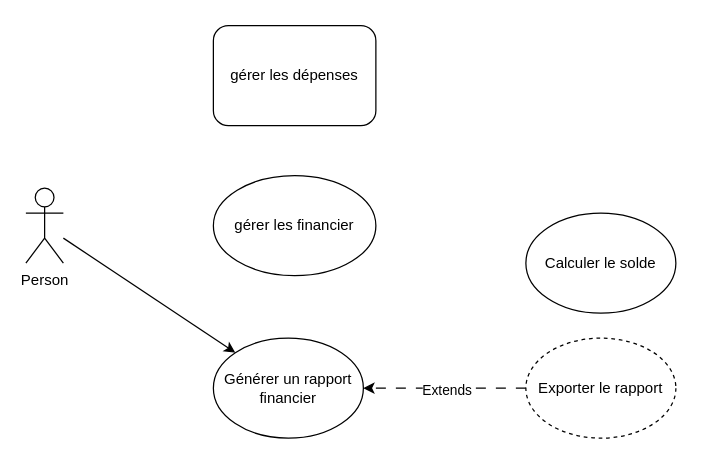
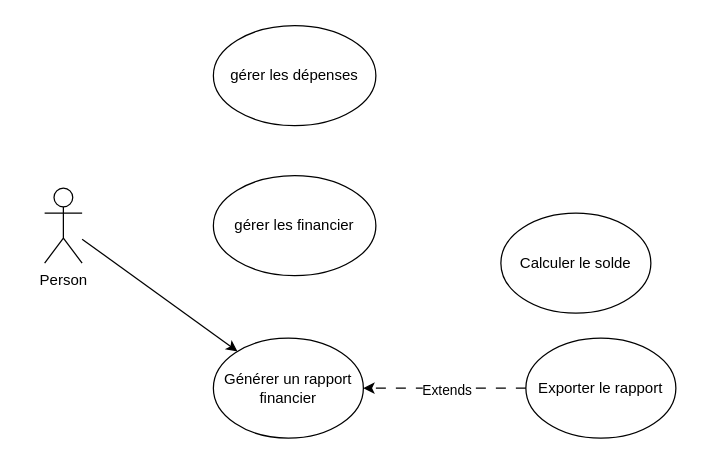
  <mxCell id="0" />
  <mxCell id="1" parent="0" />
  <mxCell id="2" style="rounded=0;orthogonalLoop=1;jettySize=auto;html=1;" edge="1" parent="1" source="3" target="7"><mxGeometry relative="1" as="geometry" /></mxCell>
- <mxCell id="3" value="Person" style="shape=umlActor;verticalLabelPosition=bottom;verticalAlign=top;html=1;outlineConnect=0;" vertex="1" parent="1"><mxGeometry x="20" y="150" width="30" height="60" as="geometry" /></mxCell>
- <mxCell id="4" value="gérer les dépenses" style="whiteSpace=wrap;html=1;rounded=1;" vertex="1" parent="1"><mxGeometry x="170" y="20" width="130" height="80" as="geometry" /></mxCell>
+ <mxCell id="3" value="Person" style="shape=umlActor;verticalLabelPosition=bottom;verticalAlign=top;html=1;outlineConnect=0;" vertex="1" parent="1"><mxGeometry x="35" y="150" width="30" height="60" as="geometry" /></mxCell>
+ <mxCell id="4" value="gérer les dépenses" style="ellipse;whiteSpace=wrap;html=1;" vertex="1" parent="1"><mxGeometry x="170" y="20" width="130" height="80" as="geometry" /></mxCell>
  <mxCell id="5" value="&lt;p data-end=&quot;1184&quot; data-start=&quot;1160&quot;&gt;&lt;span data-end=&quot;1184&quot; data-start=&quot;1160&quot;&gt;gérer les financier&lt;/span&gt;&lt;/p&gt;" style="ellipse;whiteSpace=wrap;html=1;" vertex="1" parent="1"><mxGeometry x="170" y="140" width="130" height="80" as="geometry" /></mxCell>
- <mxCell id="6" value="Calculer le solde" style="ellipse;whiteSpace=wrap;html=1;" vertex="1" parent="1"><mxGeometry x="420" y="170" width="120" height="80" as="geometry" /></mxCell>
+ <mxCell id="6" value="Calculer le solde" style="ellipse;whiteSpace=wrap;html=1;" vertex="1" parent="1"><mxGeometry x="400" y="170" width="120" height="80" as="geometry" /></mxCell>
  <mxCell id="7" value="Générer un rapport financier" style="ellipse;whiteSpace=wrap;html=1;" vertex="1" parent="1"><mxGeometry x="170" y="270" width="120" height="80" as="geometry" /></mxCell>
- <mxCell id="8" value="Exporter le rapport" style="ellipse;whiteSpace=wrap;html=1;dashed=1;" vertex="1" parent="1"><mxGeometry x="420" y="270" width="120" height="80" as="geometry" /></mxCell>
+ <mxCell id="8" value="Exporter le rapport" style="ellipse;whiteSpace=wrap;html=1;" vertex="1" parent="1"><mxGeometry x="420" y="270" width="120" height="80" as="geometry" /></mxCell>
  <mxCell id="9" style="edgeStyle=orthogonalEdgeStyle;rounded=0;orthogonalLoop=1;jettySize=auto;html=1;dashed=1;dashPattern=8 8;strokeColor=default;exitX=0;exitY=0.5;exitDx=0;exitDy=0;" edge="1" parent="1" source="8"><mxGeometry relative="1" as="geometry"><mxPoint x="350" y="310" as="sourcePoint" /><mxPoint x="290" y="310" as="targetPoint" /><Array as="points" /></mxGeometry></mxCell>
  <mxCell id="10" value="Extends" style="edgeLabel;html=1;align=center;verticalAlign=middle;resizable=0;points=[];" vertex="1" connectable="0" parent="9"><mxGeometry x="-0.023" y="1" relative="1" as="geometry"><mxPoint as="offset" /></mxGeometry></mxCell>
